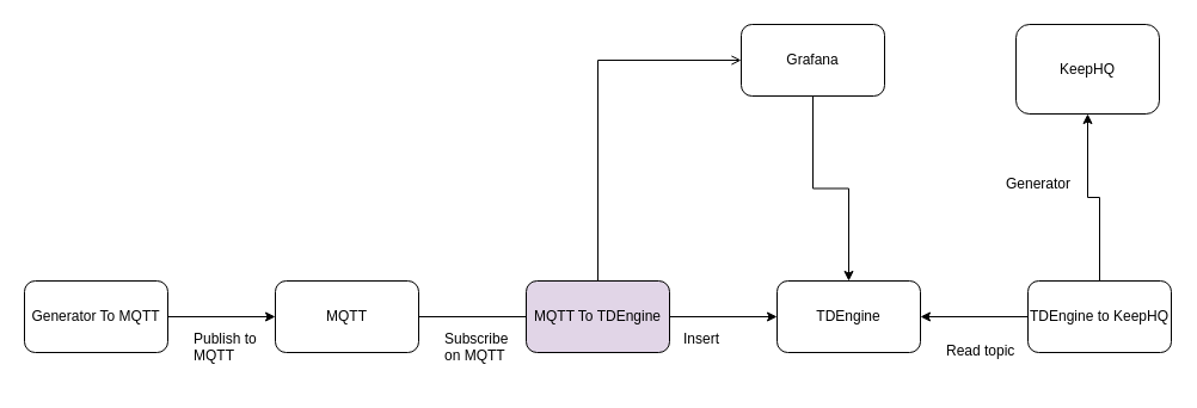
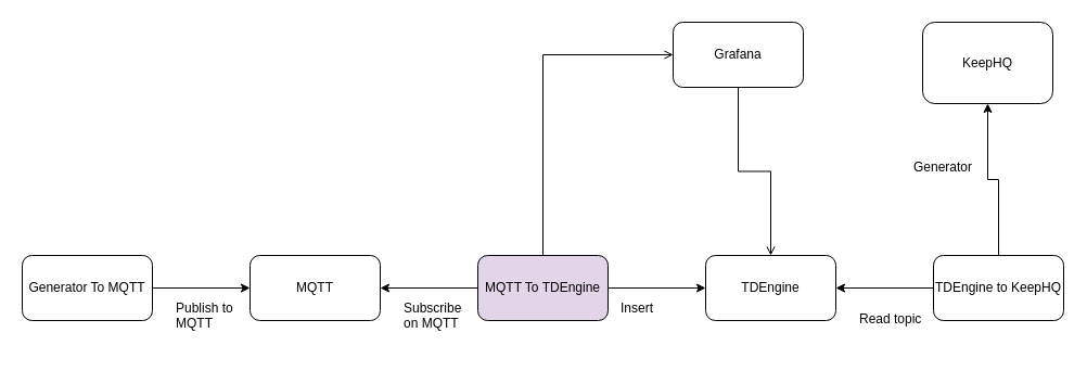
  <mxCell id="0" />
  <mxCell id="1" parent="0" />
  <mxCell id="2" value="MQTT" style="rounded=1;whiteSpace=wrap;html=1;" parent="1" vertex="1"><mxGeometry x="230" y="235" width="120" height="60" as="geometry" /></mxCell>
  <mxCell id="3" style="edgeStyle=orthogonalEdgeStyle;rounded=0;orthogonalLoop=1;jettySize=auto;html=1;" parent="1" source="6" target="9" edge="1"><mxGeometry relative="1" as="geometry" /></mxCell>
- <mxCell id="4" style="edgeStyle=orthogonalEdgeStyle;rounded=0;orthogonalLoop=1;jettySize=auto;html=1;exitX=0;exitY=0.5;exitDx=0;exitDy=0;entryX=1;entryY=0.5;entryDx=0;entryDy=0;endArrow=none;" parent="1" source="6" target="2" edge="1"><mxGeometry relative="1" as="geometry" /></mxCell>
+ <mxCell id="4" style="edgeStyle=orthogonalEdgeStyle;rounded=0;orthogonalLoop=1;jettySize=auto;html=1;exitX=0;exitY=0.5;exitDx=0;exitDy=0;entryX=1;entryY=0.5;entryDx=0;entryDy=0;" parent="1" source="6" target="2" edge="1"><mxGeometry relative="1" as="geometry" /></mxCell>
  <mxCell id="5" style="edgeStyle=orthogonalEdgeStyle;rounded=0;orthogonalLoop=1;jettySize=auto;html=1;exitX=0.5;exitY=0;exitDx=0;exitDy=0;entryX=0;entryY=0.5;entryDx=0;entryDy=0;endArrow=open;" edge="1" parent="1" source="6" target="20"><mxGeometry relative="1" as="geometry" /></mxCell>
  <mxCell id="6" value="MQTT To TDEngine" style="rounded=1;whiteSpace=wrap;html=1;fillColor=#e1d5e7;" parent="1" vertex="1"><mxGeometry x="440" y="235" width="120" height="60" as="geometry" /></mxCell>
  <mxCell id="7" value="Generator To MQTT" style="rounded=1;whiteSpace=wrap;html=1;" parent="1" vertex="1"><mxGeometry x="20" y="235" width="120" height="60" as="geometry" /></mxCell>
  <mxCell id="8" style="edgeStyle=orthogonalEdgeStyle;rounded=0;orthogonalLoop=1;jettySize=auto;html=1;entryX=0;entryY=0.5;entryDx=0;entryDy=0;exitX=1;exitY=0.5;exitDx=0;exitDy=0;" parent="1" source="7" target="2" edge="1"><mxGeometry relative="1" as="geometry" /></mxCell>
  <mxCell id="9" value="TDEngine" style="rounded=1;whiteSpace=wrap;html=1;" parent="1" vertex="1"><mxGeometry x="650" y="235" width="120" height="60" as="geometry" /></mxCell>
  <mxCell id="10" style="edgeStyle=orthogonalEdgeStyle;rounded=0;orthogonalLoop=1;jettySize=auto;html=1;" parent="1" source="12" target="9" edge="1"><mxGeometry relative="1" as="geometry" /></mxCell>
  <mxCell id="11" style="edgeStyle=orthogonalEdgeStyle;rounded=0;orthogonalLoop=1;jettySize=auto;html=1;" parent="1" source="12" target="13" edge="1"><mxGeometry relative="1" as="geometry" /></mxCell>
  <mxCell id="12" value="TDEngine to KeepHQ" style="rounded=1;whiteSpace=wrap;html=1;" parent="1" vertex="1"><mxGeometry x="860" y="235" width="120" height="60" as="geometry" /></mxCell>
  <mxCell id="13" value="KeepHQ" style="rounded=1;whiteSpace=wrap;html=1;" parent="1" vertex="1"><mxGeometry x="850" y="20" width="120" height="75" as="geometry" /></mxCell>
  <mxCell id="14" value="Read topic" style="text;whiteSpace=wrap;html=1;" parent="1" vertex="1"><mxGeometry x="790" y="280" width="60" height="40" as="geometry" /></mxCell>
  <mxCell id="15" value="Insert" style="text;whiteSpace=wrap;html=1;" parent="1" vertex="1"><mxGeometry x="570" y="270" width="60" height="40" as="geometry" /></mxCell>
  <mxCell id="16" value="Publish to MQTT" style="text;whiteSpace=wrap;html=1;" parent="1" vertex="1"><mxGeometry x="160" y="270" width="60" height="40" as="geometry" /></mxCell>
  <mxCell id="17" value="Subscribe on MQTT" style="text;whiteSpace=wrap;html=1;" parent="1" vertex="1"><mxGeometry x="370" y="270" width="60" height="40" as="geometry" /></mxCell>
  <mxCell id="18" value="Generator" style="text;whiteSpace=wrap;html=1;" parent="1" vertex="1"><mxGeometry x="840" y="140" width="60" height="40" as="geometry" /></mxCell>
- <mxCell id="19" style="edgeStyle=orthogonalEdgeStyle;rounded=0;orthogonalLoop=1;jettySize=auto;html=1;exitX=0.5;exitY=1;exitDx=0;exitDy=0;entryX=0.5;entryY=0;entryDx=0;entryDy=0;" edge="1" parent="1" source="20" target="9"><mxGeometry relative="1" as="geometry" /></mxCell>
+ <mxCell id="19" style="edgeStyle=orthogonalEdgeStyle;rounded=0;orthogonalLoop=1;jettySize=auto;html=1;exitX=0.5;exitY=1;exitDx=0;exitDy=0;entryX=0.5;entryY=0;entryDx=0;entryDy=0;endArrow=open;" edge="1" parent="1" source="20" target="9"><mxGeometry relative="1" as="geometry" /></mxCell>
  <mxCell id="20" value="Grafana" style="rounded=1;whiteSpace=wrap;html=1;" vertex="1" parent="1"><mxGeometry x="620" y="20" width="120" height="60" as="geometry" /></mxCell>
